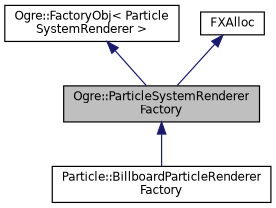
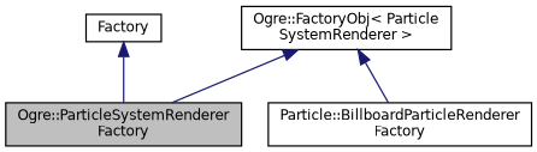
  digraph {
    node [color=black fontname=Helvetica fontsize=10 shape=record]
    edge [color=midnightblue dir=back fontname=Helvetica fontsize=10 labelfontname=Helvetica labelfontsize=10 style=solid]
    n1 [fillcolor=grey75 fontcolor=black height=0.2 label="Ogre::ParticleSystemRenderer\lFactory" style=filled width=0.4]
    n2 [height=0.2 label="Particle::BillboardParticleRenderer\lFactory" width=0.4]
    n3 [height=0.2 label="Ogre::FactoryObj\< Particle\lSystemRenderer \>" width=0.4]
-   n4 [height=0.2 label=FXAlloc width=0.4]
-   n1 -> n2
+   n4 [height=0.2 label=Factory width=0.4]
+   n3 -> n2
    n3 -> n1
    n4 -> n1
  }
